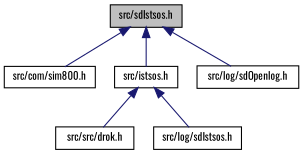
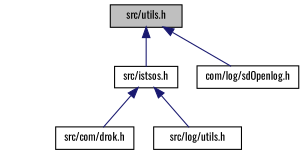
  digraph {
    fontname=Oswald
    node [color=black fillcolor=white fontname=Oswald fontsize=10 shape=record style=filled]
    edge [color=midnightblue dir=back fontname=Oswald fontsize=10 labelfontname=Helvetica labelfontsize=10 style=solid]
-   n1 [fillcolor=grey75 fontcolor=black height=0.2 label="src/sdIstsos.h" width=0.4]
-   n2 [height=0.2 label="src/com/sim800.h" width=0.4]
+   n1 [fillcolor=grey75 fontcolor=black height=0.2 label="src/utils.h" width=0.4]
    n3 [height=0.2 label="src/istsos.h" width=0.4]
-   n4 [height=0.2 label="src/log/sdOpenlog.h" width=0.4]
-   n5 [height=0.2 label="src/src/drok.h" width=0.4]
-   n6 [height=0.2 label="src/log/sdIstsos.h" width=0.4]
-   n1 -> n2
+   n4 [height=0.2 label="com/log/sdOpenlog.h" width=0.4]
+   n5 [height=0.2 label="src/com/drok.h" width=0.4]
+   n6 [height=0.2 label="src/log/utils.h" width=0.4]
    n1 -> n3
    n1 -> n4
    n3 -> n5
    n3 -> n6
  }
